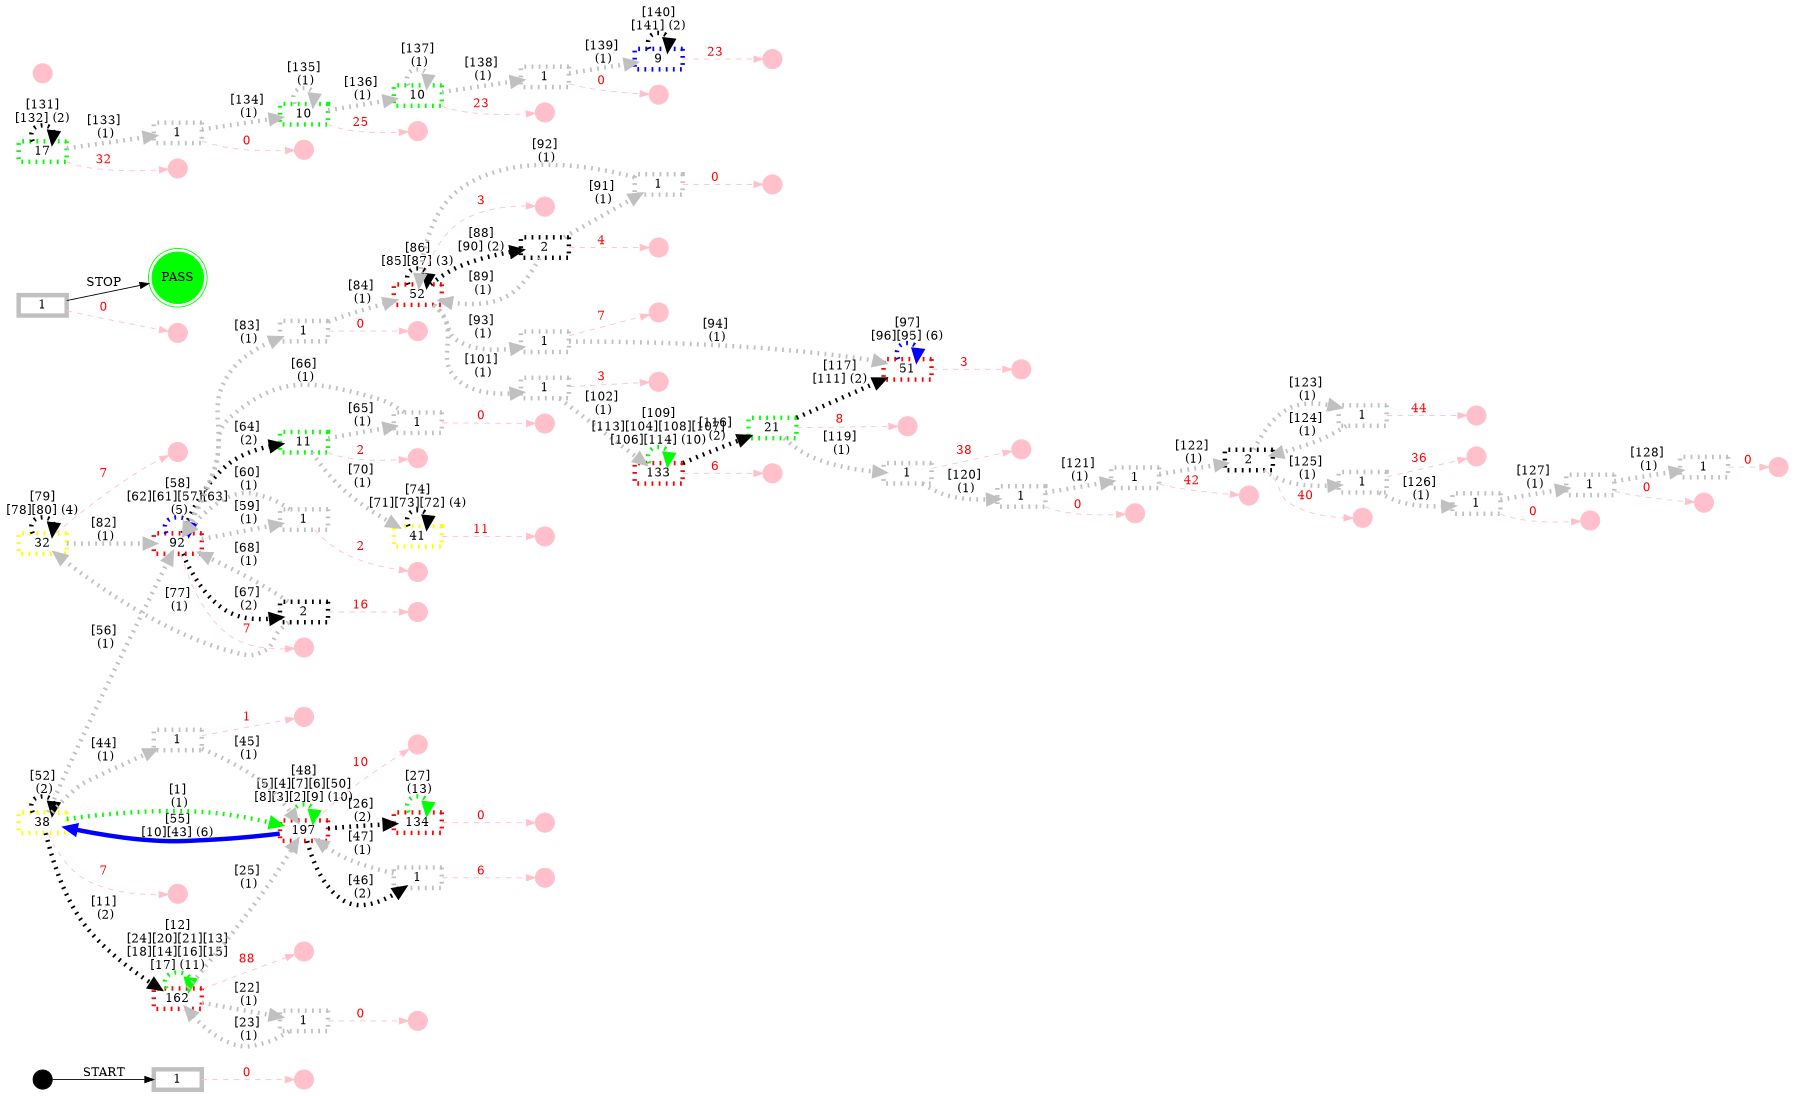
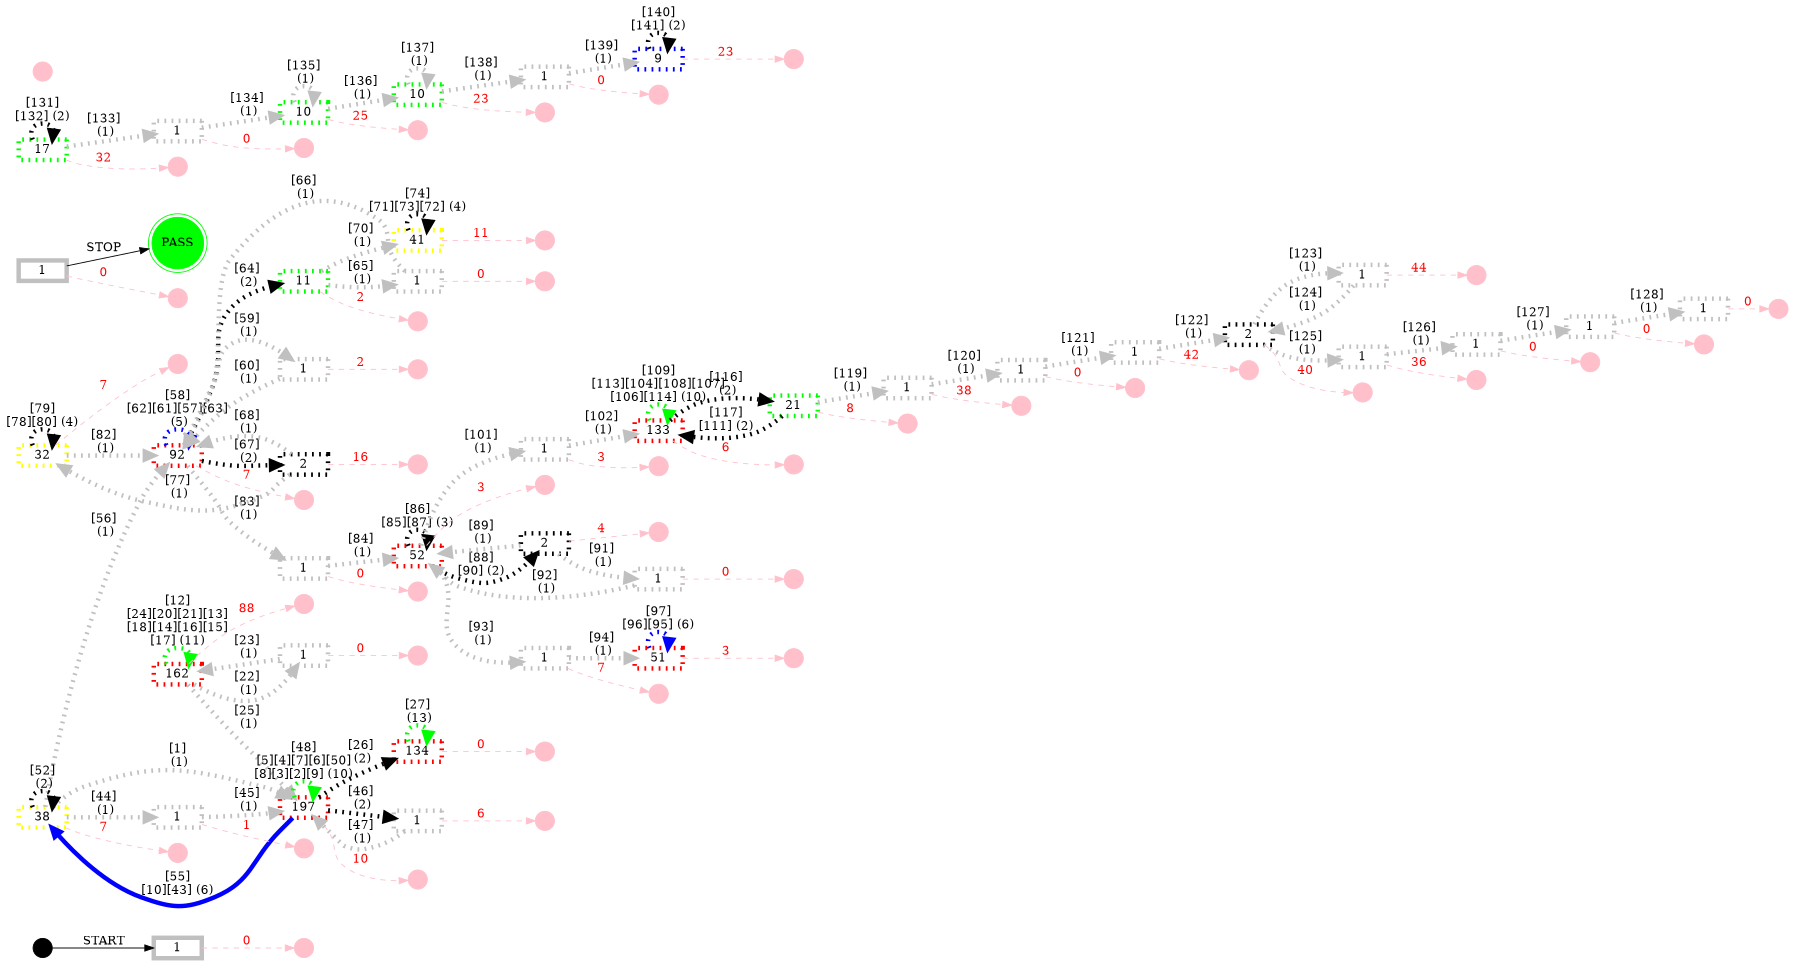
  digraph {
    rankdir=LR
    node [color=pink shape=point style=solid fixedsize=false fontcolor=black]
    edge [color=grey style=dotted penwidth=5]
    ENTRY [color=black height=0.3 fixedsize="" fontcolor=""]
    n2 [color=grey height=0.3 label=1 penwidth=5 shape=rect]
    uSRf3ix2n9854061671816 [fontcolor=pink height=0.3]
    n4 [color=yellow height=0.3 label=32 penwidth=5 shape=rect style=dotted]
    n5 [color=red height=0.3 label=92 penwidth=5 shape=rect style=dotted]
    uSRctccre26e3348618199 [fontcolor=pink height=0.3]
    n7 [color=grey height=0.3 label=1 penwidth=5 shape=rect style=dotted]
    n8 [color=green height=0.3 label=11 penwidth=5 shape=rect style=dotted]
    n9 [color=black height=0.3 label=2 penwidth=5 shape=rect style=dotted]
    n10 [color=grey height=0.3 label=1 penwidth=5 shape=rect style=dotted]
    uSR1gydz1119c2959523811 [fontcolor=pink height=0.3]
    n12 [color=red height=0.3 label=52 penwidth=5 shape=rect style=dotted]
    uSR4rkqdq1c3613337755 [fontcolor=pink height=0.3]
    n14 [color=grey height=0.3 label=1 penwidth=5 shape=rect style=dotted]
    n15 [color=black height=0.3 label=2 penwidth=5 shape=rect style=dotted]
    n16 [color=grey height=0.3 label=1 penwidth=5 shape=rect style=dotted]
    uSRtpp9291d21108131987 [fontcolor=pink height=0.3]
    n18 [color=red height=0.3 label=133 penwidth=5 shape=rect style=dotted]
    uSR19ksodq271734213595 [fontcolor=pink height=0.3]
    n20 [color=grey height=0.3 label=1 penwidth=5 shape=rect style=dotted]
    uSR1y3wwqw20d1235104920 [fontcolor=pink height=0.3]
    n22 [color=red height=0.3 label=51 penwidth=5 shape=rect style=dotted]
    uSRpqbmee2c11629289201 [fontcolor=pink height=0.3]
    n24 [color=black height=0.3 label=2 penwidth=5 shape=rect style=dotted]
    n25 [color=grey height=0.3 label=1 penwidth=5 shape=rect style=dotted]
    n26 [color=grey height=0.3 label=1 penwidth=5 shape=rect style=dotted]
    uSR1vzz8km13b11961975580 [fontcolor=pink height=0.3]
    uSR1z0wvv615551944790784 [fontcolor=pink height=0.3]
    n29 [color=grey height=0.3 label=1 penwidth=5 shape=rect style=dotted]
    uSRn8scck11892009010766 [fontcolor=pink height=0.3]
    n31 [color=red height=0.3 label=162 penwidth=5 shape=rect style=dotted]
    n32 [color=red height=0.3 label=197 penwidth=5 shape=rect style=dotted]
    n33 [color=grey height=0.3 label=1 penwidth=5 shape=rect style=dotted]
    uSRz4yekg58338414550 [fontcolor=pink height=0.3]
    n35 [color=grey height=0.3 label=1 penwidth=5 shape=rect style=dotted]
    n36 [color=red height=0.3 label=134 penwidth=5 shape=rect style=dotted]
    n37 [color=yellow height=0.3 label=38 penwidth=5 shape=rect style=dotted]
    uSR1nd9x6414e2307877123 [fontcolor=pink height=0.3]
    uSR1pdx4n65f6934260831 [fontcolor=pink height=0.3]
    n40 [color=grey height=0.3 label=1 penwidth=5 shape=rect style=dotted]
    uSR1oz6mhf2423302866810 [fontcolor=pink height=0.3]
    n42 [color=grey height=0.3 label=1 penwidth=5 shape=rect]
    PASS [color=green height=0.8 shape=doublecircle style=filled]
    uSR000 [fontcolor=pink height=0.3]
    uSR1k3pzxt23d1115512589 [fontcolor=pink height=0.3]
    uSR14tsk4l1752632078229 [fontcolor=pink height=0.3]
    n47 [color=green height=0.3 label=21 penwidth=5 shape=rect style=dotted]
    uSR1t5yjcp4543204213750 [fontcolor=pink height=0.3]
    n49 [color=yellow height=0.3 label=41 penwidth=5 shape=rect style=dotted]
    n50 [color=grey height=0.3 label=1 penwidth=5 shape=rect style=dotted]
    uSR19de3he23b1333424495 [fontcolor=pink height=0.3]
    uSR1no0ksx41e2623200056 [fontcolor=pink height=0.3]
    uSR4mzb462244275828291 [fontcolor=pink height=0.3]
    n54 [color=grey height=0.3 label=1 penwidth=5 shape=rect style=dotted]
    uSR1swggzf5f63221558736 [fontcolor=pink height=0.3]
    n56 [color=grey height=0.3 label=1 penwidth=5 shape=rect style=dotted]
    uSR1qvdybvcaf4137089283 [fontcolor=pink height=0.3]
    uSR144zc2i28b2864377794 [fontcolor=pink height=0.3]
    n59 [color=grey height=0.3 label=1 penwidth=5 shape=rect style=dotted]
    uSR7ldzry11573236102587 [fontcolor=pink height=0.3]
    uSRit234j1891698045338 [fontcolor=pink height=0.3]
    uSRucyl7c17053131475702 [fontcolor=pink height=0.3]
    uSR13y5cq625a659597692 [fontcolor=pink height=0.3]
    uSRkd1vuk1d72078707989 [fontcolor=pink height=0.3]
    n65 [color=blue height=0.3 label=9 penwidth=5 shape=rect style=dotted]
    uSR1a62d1g8631667493542 [fontcolor=pink height=0.3]
    n67 [color=green height=0.3 label=17 penwidth=5 shape=rect style=dotted]
    n68 [color=grey height=0.3 label=1 penwidth=5 shape=rect style=dotted]
    uSRcddpead01841217744 [fontcolor=pink height=0.3]
    n70 [color=green height=0.3 label=10 penwidth=5 shape=rect style=dotted]
    uSR166y2398b23467088795 [fontcolor=pink height=0.3]
    uSR1proon62a43165722393 [fontcolor=pink height=0.3]
    uSR1ys4exmb49945797922 [fontcolor=pink height=0.3]
    n74 [color=green height=0.3 label=10 penwidth=5 shape=rect style=dotted]
    uSR6dr4w8902687609943 [fontcolor=pink height=0.3]
    n76 [color=grey height=0.3 label=1 penwidth=5 shape=rect style=dotted]
    uSR16lxu8u8c61477540966 [fontcolor=pink height=0.3]
    n78 [color=grey height=0.3 label=1 penwidth=5 shape=rect style=dotted]
    uSRmfhq5e14113712300970 [fontcolor=pink height=0.3]
    n80 [color=grey height=0.3 label=1 penwidth=5 shape=rect style=dotted]
    uSRu83jbce332388039915 [fontcolor=pink height=0.3]
    uSR1ahamisfd7911770092 [fontcolor=pink height=0.3]
    uSR1uzb5zofce224279199 [fontcolor=pink height=0.3]
    ENTRY -> n2 [color=black label=START style=solid penwidth=""]
    n2 -> uSRf3ix2n9854061671816 [color=pink fontcolor=red label=0 style=dashed penwidth=""]
    n4 -> n4 [color=black label="[79]\n[78][80] (4)"]
    n4 -> n5 [label="[82]\n (1)"]
    n4 -> uSRctccre26e3348618199 [color=pink fontcolor=red label=7 style=dashed penwidth=""]
    n5 -> n5 [color=blue label="[58]\n[62][61][57][63]\n (5)"]
    n5 -> n7 [label="[83]\n (1)"]
    n5 -> n8 [color=black label="[64]\n (2)"]
    n5 -> n9 [color=black label="[67]\n (2)"]
    n5 -> n10 [label="[59]\n (1)"]
    n5 -> uSR1gydz1119c2959523811 [color=pink fontcolor=red label=7 style=dashed penwidth=""]
    n7 -> n12 [label="[84]\n (1)"]
    n7 -> uSR4rkqdq1c3613337755 [color=pink fontcolor=red label=0 style=dashed penwidth=""]
    n8 -> n49 [label="[70]\n (1)"]
    n8 -> n50 [label="[65]\n (1)"]
    n8 -> uSR19de3he23b1333424495 [color=pink fontcolor=red label=2 style=dashed penwidth=""]
    n9 -> n4 [label="[77]\n (1)"]
    n9 -> n5 [label="[68]\n (1)"]
    n9 -> uSR144zc2i28b2864377794 [color=pink fontcolor=red label=16 style=dashed penwidth=""]
    n10 -> n5 [label="[60]\n (1)"]
    n10 -> uSRkd1vuk1d72078707989 [color=pink fontcolor=red label=2 style=dashed penwidth=""]
    n12 -> n12 [color=black label="[86]\n[85][87] (3)"]
    n12 -> n14 [label="[101]\n (1)"]
    n12 -> n15 [color=black label="[88]\n[90] (2)"]
    n12 -> n16 [label="[93]\n (1)"]
    n12 -> uSRtpp9291d21108131987 [color=pink fontcolor=red label=3 style=dashed penwidth=""]
    n14 -> n18 [label="[102]\n (1)"]
    n14 -> uSR19ksodq271734213595 [color=pink fontcolor=red label=3 style=dashed penwidth=""]
    n15 -> n12 [label="[89]\n (1)"]
    n15 -> n20 [label="[91]\n (1)"]
    n15 -> uSR1y3wwqw20d1235104920 [color=pink fontcolor=red label=4 style=dashed penwidth=""]
    n16 -> n22 [label="[94]\n (1)"]
    n16 -> uSRpqbmee2c11629289201 [color=pink fontcolor=red label=7 style=dashed penwidth=""]
    n18 -> n18 [color=green label="[109]\n[113][104][108][107]\n[106][114] (10)"]
    n18 -> n47 [color=black label="[116]\n (2)"]
    n18 -> uSR1t5yjcp4543204213750 [color=pink fontcolor=red label=6 style=dashed penwidth=""]
    n20 -> n12 [label="[92]\n (1)"]
    n20 -> uSR13y5cq625a659597692 [color=pink fontcolor=red label=0 style=dashed penwidth=""]
    n22 -> n22 [color=blue label="[97]\n[96][95] (6)"]
    n22 -> uSR1proon62a43165722393 [color=pink fontcolor=red label=3 style=dashed penwidth=""]
    n24 -> n25 [label="[123]\n (1)"]
    n24 -> n26 [label="[125]\n (1)"]
    n24 -> uSR1vzz8km13b11961975580 [color=pink fontcolor=red label=40 style=dashed penwidth=""]
    n25 -> n24 [label="[124]\n (1)"]
    n25 -> uSR1z0wvv615551944790784 [color=pink fontcolor=red label=44 style=dashed penwidth=""]
    n26 -> n29 [label="[126]\n (1)"]
    n26 -> uSRn8scck11892009010766 [color=pink fontcolor=red label=36 style=dashed penwidth=""]
    n29 -> n78 [label="[127]\n (1)"]
    n29 -> uSRmfhq5e14113712300970 [color=pink fontcolor=red label=0 style=dashed penwidth=""]
    n31 -> n31 [color=green label="[12]\n[24][20][21][13]\n[18][14][16][15]\n[17] (11)"]
    n31 -> n32 [label="[25]\n (1)"]
    n31 -> n33 [label="[22]\n (1)"]
    n31 -> uSRz4yekg58338414550 [color=pink fontcolor=red label=88 style=dashed penwidth=""]
    n32 -> n32 [color=green label="[48]\n[5][4][7][6][50]\n[8][3][2][9] (10)"]
    n32 -> n35 [color=black label="[46]\n (2)"]
    n32 -> n36 [color=black label="[26]\n (2)"]
    n32 -> n37 [color=blue label="[55]\n[10][43] (6)" style=solid]
    n32 -> uSR1nd9x6414e2307877123 [color=pink fontcolor=red label=10 style=dashed penwidth=""]
    n33 -> n31 [label="[23]\n (1)"]
    n33 -> uSR1pdx4n65f6934260831 [color=pink fontcolor=red label=0 style=dashed penwidth=""]
    n35 -> n32 [label="[47]\n (1)"]
    n35 -> uSR1k3pzxt23d1115512589 [color=pink fontcolor=red label=6 style=dashed penwidth=""]
    n36 -> n36 [color=green label="[27]\n (13)"]
    n36 -> uSR14tsk4l1752632078229 [color=pink fontcolor=red label=0 style=dashed penwidth=""]
    n37 -> n5 [label="[56]\n (1)"]
-   n37 -> n31 [color=black label="[11]\n (2)"]
-   n37 -> n32 [color=green label="[1]\n (1)"]
+   n37 -> n32 [label="[1]\n (1)"]
    n37 -> n37 [color=black label="[52]\n (2)"]
    n37 -> n40 [label="[44]\n (1)"]
    n37 -> uSRit234j1891698045338 [color=pink fontcolor=red label=7 style=dashed penwidth=""]
    n40 -> n32 [label="[45]\n (1)"]
    n40 -> uSR1oz6mhf2423302866810 [color=pink fontcolor=red label=1 style=dashed penwidth=""]
    n42 -> PASS [color=black label=STOP style=solid penwidth=""]
    n42 -> uSR000 [color=pink fontcolor=red label=0 style=dashed penwidth=""]
-   n47 -> n22 [color=black label="[117]\n[111] (2)"]
+   n47 -> n18 [color=black label="[117]\n[111] (2)"]
    n47 -> n54 [label="[119]\n (1)"]
    n47 -> uSR1swggzf5f63221558736 [color=pink fontcolor=red label=8 style=dashed penwidth=""]
    n49 -> n49 [color=black label="[74]\n[71][73][72] (4)"]
    n49 -> uSR1no0ksx41e2623200056 [color=pink fontcolor=red label=11 style=dashed penwidth=""]
    n50 -> n5 [label="[66]\n (1)"]
    n50 -> uSR4mzb462244275828291 [color=pink fontcolor=red label=0 style=dashed penwidth=""]
    n54 -> n56 [label="[120]\n (1)"]
    n54 -> uSR1qvdybvcaf4137089283 [color=pink fontcolor=red label=38 style=dashed penwidth=""]
    n56 -> n59 [label="[121]\n (1)"]
    n56 -> uSR7ldzry11573236102587 [color=pink fontcolor=red label=0 style=dashed penwidth=""]
    n59 -> n24 [label="[122]\n (1)"]
    n59 -> uSRucyl7c17053131475702 [color=pink fontcolor=red label=42 style=dashed penwidth=""]
    n65 -> n65 [color=black label="[140]\n[141] (2)"]
    n65 -> uSR1a62d1g8631667493542 [color=pink fontcolor=red label=23 style=dashed penwidth=""]
    n67 -> n67 [color=black label="[131]\n[132] (2)"]
    n67 -> n68 [label="[133]\n (1)"]
    n67 -> uSRcddpead01841217744 [color=pink fontcolor=red label=32 style=dashed penwidth=""]
    n68 -> n70 [label="[134]\n (1)"]
    n68 -> uSR166y2398b23467088795 [color=pink fontcolor=red label=0 style=dashed penwidth=""]
    n70 -> n70 [label="[135]\n (1)"]
    n70 -> n74 [label="[136]\n (1)"]
    n70 -> uSR6dr4w8902687609943 [color=pink fontcolor=red label=25 style=dashed penwidth=""]
    n74 -> n74 [label="[137]\n (1)"]
    n74 -> n76 [label="[138]\n (1)"]
    n74 -> uSR16lxu8u8c61477540966 [color=pink fontcolor=red label=23 style=dashed penwidth=""]
    n76 -> n65 [label="[139]\n (1)"]
    n76 -> uSR1uzb5zofce224279199 [color=pink fontcolor=red label=0 style=dashed penwidth=""]
    n78 -> n80 [label="[128]\n (1)"]
    n78 -> uSRu83jbce332388039915 [color=pink fontcolor=red label=0 style=dashed penwidth=""]
    n80 -> uSR1ahamisfd7911770092 [color=pink fontcolor=red label=0 style=dashed penwidth=""]
  }
